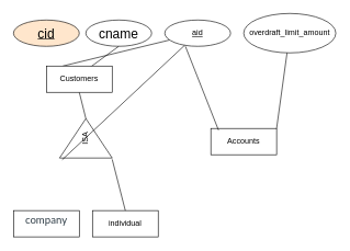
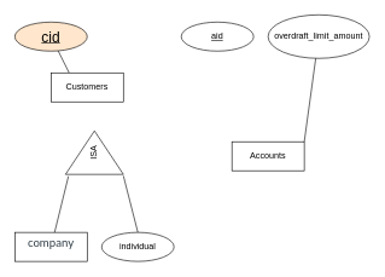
  <mxCell id="0" />
  <mxCell id="1" parent="0" />
  <mxCell id="2" value="ISA" style="triangle;whiteSpace=wrap;html=1;rotation=-90;align=center;" vertex="1" parent="1"><mxGeometry x="100" y="170" width="60" height="80" as="geometry" /></mxCell>
- <mxCell id="3" value="" style="endArrow=none;html=1;rounded=0;exitX=1;exitY=0.5;exitDx=0;exitDy=0;entryX=0.5;entryY=1;entryDx=0;entryDy=0;" edge="1" parent="1" source="2" target="13"><mxGeometry relative="1" as="geometry"><mxPoint x="160" y="350" as="sourcePoint" /><mxPoint x="130" y="140" as="targetPoint" /></mxGeometry></mxCell>
- <mxCell id="4" value="" style="endArrow=none;html=1;rounded=0;exitX=0.25;exitY=0;exitDx=0;exitDy=0;" edge="1" parent="1" source="13" target="9"><mxGeometry relative="1" as="geometry"><mxPoint x="80" y="100" as="sourcePoint" /><mxPoint x="320" y="350" as="targetPoint" /></mxGeometry></mxCell>
+ <mxCell id="4" value="" style="endArrow=none;html=1;rounded=0;exitX=0.25;exitY=0;exitDx=0;exitDy=0;" edge="1" parent="1" source="13" target="5"><mxGeometry relative="1" as="geometry"><mxPoint x="80" y="100" as="sourcePoint" /><mxPoint x="320" y="350" as="targetPoint" /></mxGeometry></mxCell>
  <mxCell id="5" value="&lt;font style=&quot;font-size: 20px;&quot;&gt;cid&lt;/font&gt;" style="ellipse;whiteSpace=wrap;html=1;align=center;fontStyle=4;fillColor=#ffe6cc;" vertex="1" parent="1"><mxGeometry x="20" y="30" width="100" height="40" as="geometry" /></mxCell>
- <mxCell id="6" value="cname" style="ellipse;whiteSpace=wrap;html=1;align=center;fontSize=20;" vertex="1" parent="1"><mxGeometry x="130" y="30" width="100" height="40" as="geometry" /></mxCell>
- <mxCell id="7" value="" style="endArrow=none;html=1;rounded=0;exitX=0.627;exitY=0.117;exitDx=0;exitDy=0;entryX=0.5;entryY=1;entryDx=0;entryDy=0;exitPerimeter=0;" edge="1" parent="1" source="13" target="6"><mxGeometry relative="1" as="geometry"><mxPoint x="155" y="100" as="sourcePoint" /><mxPoint x="320" y="340" as="targetPoint" /></mxGeometry></mxCell>
  <mxCell id="8" value="Accounts" style="whiteSpace=wrap;html=1;align=center;" vertex="1" parent="1"><mxGeometry x="320" y="195" width="100" height="40" as="geometry" /></mxCell>
  <mxCell id="9" value="aid" style="ellipse;whiteSpace=wrap;html=1;align=center;fontStyle=4;" vertex="1" parent="1"><mxGeometry x="250" y="30" width="100" height="40" as="geometry" /></mxCell>
  <mxCell id="10" value="overdraft_limit_amount" style="ellipse;whiteSpace=wrap;html=1;align=center;" vertex="1" parent="1"><mxGeometry x="370" width="140" height="60" as="geometry" y="20" /></mxCell>
- <mxCell id="11" value="" style="endArrow=none;html=1;rounded=0;exitX=0.313;exitY=1;exitDx=0;exitDy=0;exitPerimeter=0;entryX=0.117;entryY=0.067;entryDx=0;entryDy=0;entryPerimeter=0;" edge="1" parent="1" source="9" target="8"><mxGeometry relative="1" as="geometry"><mxPoint x="220" y="340" as="sourcePoint" /><mxPoint x="380" y="340" as="targetPoint" /></mxGeometry></mxCell>
  <mxCell id="12" value="" style="endArrow=none;html=1;rounded=0;entryX=1;entryY=0;entryDx=0;entryDy=0;" edge="1" parent="1" source="10" target="8"><mxGeometry relative="1" as="geometry"><mxPoint x="220" y="340" as="sourcePoint" /><mxPoint x="380" y="340" as="targetPoint" /></mxGeometry></mxCell>
  <mxCell id="13" value="Customers" style="whiteSpace=wrap;html=1;align=center;" vertex="1" parent="1"><mxGeometry x="70" y="100" width="100" height="40" as="geometry" /></mxCell>
  <mxCell id="14" value="&#10;&lt;span style=&quot;color: rgb(45, 59, 69); font-family: &amp;quot;Lato Extended&amp;quot;, Lato, &amp;quot;Helvetica Neue&amp;quot;, Helvetica, Arial, sans-serif; font-size: 16px; font-style: normal; font-variant-ligatures: normal; font-variant-caps: normal; font-weight: 400; letter-spacing: normal; orphans: 2; text-align: left; text-indent: 0px; text-transform: none; widows: 2; word-spacing: 0px; -webkit-text-stroke-width: 0px; white-space: normal; background-color: rgb(255, 255, 255); text-decoration-thickness: initial; text-decoration-style: initial; text-decoration-color: initial; display: inline !important; float: none;&quot;&gt;company&lt;/span&gt;&#10;&#10;" style="whiteSpace=wrap;html=1;align=center;verticalAlign=middle;" vertex="1" parent="1"><mxGeometry x="20" y="320" width="100" height="40" as="geometry" /></mxCell>
- <mxCell id="15" value="individual" style="whiteSpace=wrap;html=1;align=center;" vertex="1" parent="1"><mxGeometry x="140" y="320" width="100" height="40" as="geometry" /></mxCell>
+ <mxCell id="15" value="individual" style="ellipse;whiteSpace=wrap;html=1;align=center;" vertex="1" parent="1"><mxGeometry x="140" y="320" width="100" height="40" as="geometry" /></mxCell>
  <mxCell id="16" value="" style="endArrow=none;html=1;rounded=0;entryX=0.5;entryY=0;entryDx=0;entryDy=0;" edge="1" parent="1" target="15"><mxGeometry relative="1" as="geometry"><mxPoint x="170" y="242" as="sourcePoint" /><mxPoint x="380" y="340" as="targetPoint" /></mxGeometry></mxCell>
- <mxCell id="17" value="" style="endArrow=none;html=1;rounded=0;exitX=-0.044;exitY=0.05;exitDx=0;exitDy=0;exitPerimeter=0;" edge="1" parent="1" source="2" target="9"><mxGeometry relative="1" as="geometry"><mxPoint x="220" y="340" as="sourcePoint" /><mxPoint x="380" y="340" as="targetPoint" /></mxGeometry></mxCell>
+ <mxCell id="17" value="" style="endArrow=none;html=1;rounded=0;exitX=-0.044;exitY=0.05;exitDx=0;exitDy=0;exitPerimeter=0;" edge="1" parent="1" source="2" target="14"><mxGeometry relative="1" as="geometry"><mxPoint x="220" y="340" as="sourcePoint" /><mxPoint x="380" y="340" as="targetPoint" /></mxGeometry></mxCell>
